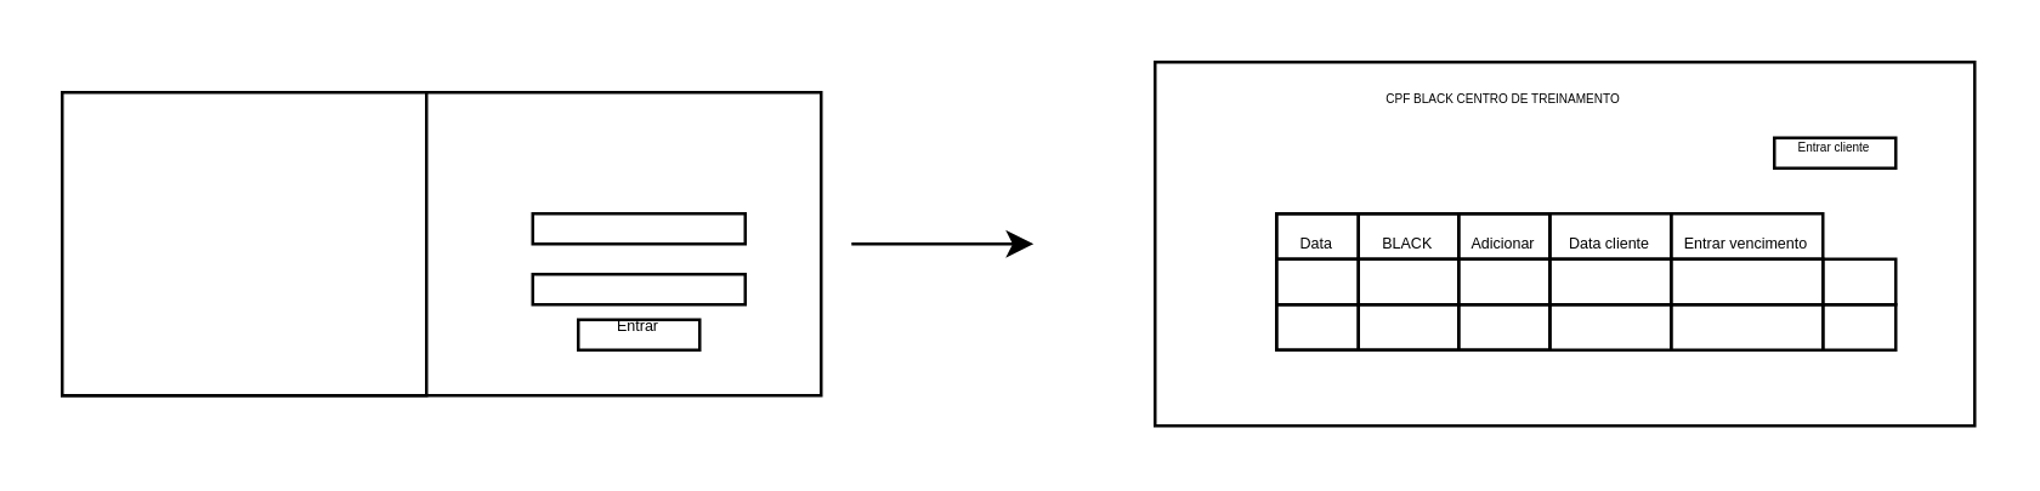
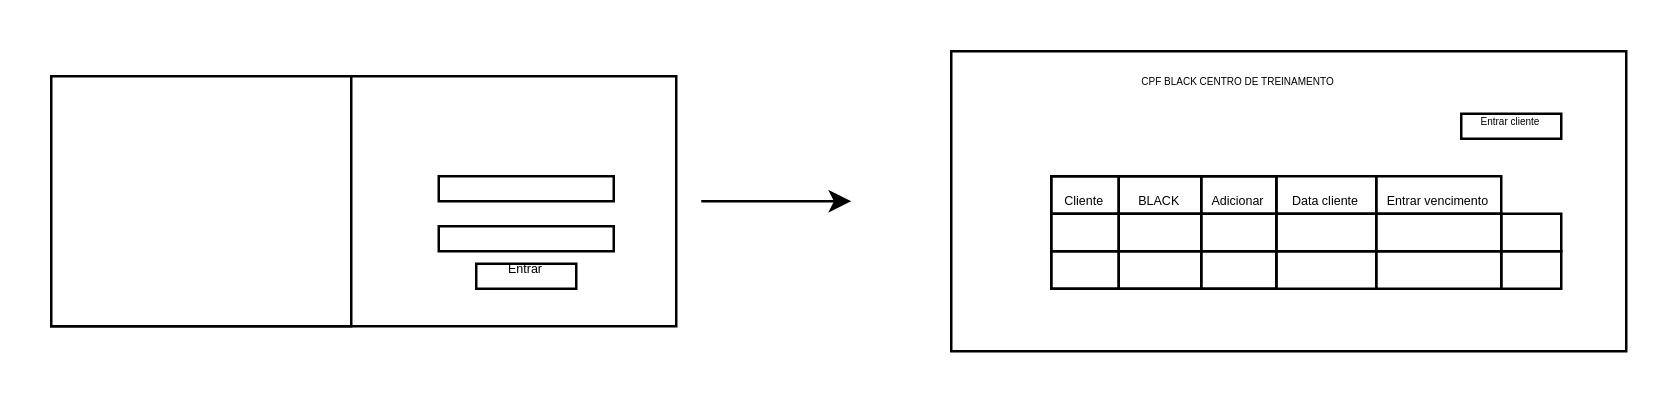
  <mxCell id="0" />
  <mxCell id="1" parent="0" />
  <mxCell id="2" value="" style="rounded=0;whiteSpace=wrap;html=1;" vertex="1" parent="1"><mxGeometry x="20" y="30" width="250" height="100" as="geometry" /></mxCell>
  <mxCell id="3" value="" style="rounded=0;whiteSpace=wrap;html=1;" vertex="1" parent="1"><mxGeometry x="20" y="30" width="120" height="100" as="geometry" /></mxCell>
  <mxCell id="4" value="" style="rounded=0;whiteSpace=wrap;html=1;" vertex="1" parent="1"><mxGeometry x="175" y="70" width="70" height="10" as="geometry" /></mxCell>
  <mxCell id="5" value="" style="rounded=0;whiteSpace=wrap;html=1;" vertex="1" parent="1"><mxGeometry x="175" y="90" width="70" height="10" as="geometry" /></mxCell>
  <mxCell id="6" value="" style="rounded=0;whiteSpace=wrap;html=1;" vertex="1" parent="1"><mxGeometry x="190" y="105" width="40" height="10" as="geometry" /></mxCell>
  <mxCell id="7" value="&lt;font style=&quot;font-size: 5px;&quot;&gt;Entrar&lt;/font&gt;" style="text;html=1;strokeColor=none;fillColor=none;align=center;verticalAlign=middle;whiteSpace=wrap;rounded=0;" vertex="1" parent="1"><mxGeometry x="200" y="100" width="20" height="10" as="geometry" /></mxCell>
  <mxCell id="8" value="" style="rounded=0;whiteSpace=wrap;html=1;" vertex="1" parent="1"><mxGeometry x="380" y="20" width="270" height="120" as="geometry" /></mxCell>
  <mxCell id="9" value="" style="endArrow=classic;html=1;rounded=0;" edge="1" parent="1"><mxGeometry width="50" height="50" relative="1" as="geometry"><mxPoint x="280" y="80" as="sourcePoint" /><mxPoint x="340" y="80" as="targetPoint" /></mxGeometry></mxCell>
  <mxCell id="10" value="" style="rounded=0;whiteSpace=wrap;html=1;" vertex="1" parent="1"><mxGeometry x="584" y="45" width="40" height="10" as="geometry" /></mxCell>
  <mxCell id="11" value="&lt;font style=&quot;font-size: 4px;&quot;&gt;CPF BLACK CENTRO DE TREINAMENTO&lt;/font&gt;" style="text;html=1;strokeColor=none;fillColor=none;align=center;verticalAlign=middle;whiteSpace=wrap;rounded=0;" vertex="1" parent="1"><mxGeometry x="450" y="25" width="90" height="10" as="geometry" /></mxCell>
  <mxCell id="12" value="&lt;font style=&quot;font-size: 4px;&quot;&gt;Entrar cliente&lt;/font&gt;" style="text;html=1;strokeColor=none;fillColor=none;align=center;verticalAlign=middle;whiteSpace=wrap;rounded=0;" vertex="1" parent="1"><mxGeometry x="584" y="45" width="40" as="geometry" /></mxCell>
  <mxCell id="13" value="" style="childLayout=tableLayout;recursiveResize=0;shadow=0;fillColor=none;" vertex="1" parent="1"><mxGeometry x="420" y="70" width="90" height="45" as="geometry" /></mxCell>
  <mxCell id="14" value="" style="shape=tableRow;horizontal=0;startSize=0;swimlaneHead=0;swimlaneBody=0;top=0;left=0;bottom=0;right=0;dropTarget=0;collapsible=0;recursiveResize=0;expand=0;fontStyle=0;fillColor=none;strokeColor=inherit;" vertex="1" parent="13"><mxGeometry width="90" height="15" as="geometry" /></mxCell>
- <mxCell id="15" value="&lt;font style=&quot;font-size: 5px;&quot;&gt;Data&lt;/font&gt;" style="connectable=0;recursiveResize=0;strokeColor=inherit;fillColor=none;align=center;whiteSpace=wrap;html=1;" vertex="1" parent="14"><mxGeometry width="27" height="15" as="geometry"><mxRectangle width="27" height="15" as="alternateBounds" /></mxGeometry></mxCell>
+ <mxCell id="15" value="&lt;font style=&quot;font-size: 5px;&quot;&gt;Cliente&lt;/font&gt;" style="connectable=0;recursiveResize=0;strokeColor=inherit;fillColor=none;align=center;whiteSpace=wrap;html=1;" vertex="1" parent="14"><mxGeometry width="27" height="15" as="geometry"><mxRectangle width="27" height="15" as="alternateBounds" /></mxGeometry></mxCell>
  <mxCell id="16" value="&lt;font style=&quot;font-size: 5px;&quot;&gt;BLACK&lt;/font&gt;" style="connectable=0;recursiveResize=0;strokeColor=inherit;fillColor=none;align=center;whiteSpace=wrap;html=1;" vertex="1" parent="14"><mxGeometry x="27" width="33" height="15" as="geometry"><mxRectangle width="33" height="15" as="alternateBounds" /></mxGeometry></mxCell>
  <mxCell id="17" value="&lt;font style=&quot;font-size: 5px;&quot;&gt;Adicionar&lt;/font&gt;" style="connectable=0;recursiveResize=0;strokeColor=inherit;fillColor=none;align=center;whiteSpace=wrap;html=1;" vertex="1" parent="14"><mxGeometry x="60" width="30" height="15" as="geometry"><mxRectangle width="30" height="15" as="alternateBounds" /></mxGeometry></mxCell>
  <mxCell id="18" style="shape=tableRow;horizontal=0;startSize=0;swimlaneHead=0;swimlaneBody=0;top=0;left=0;bottom=0;right=0;dropTarget=0;collapsible=0;recursiveResize=0;expand=0;fontStyle=0;fillColor=none;strokeColor=inherit;" vertex="1" parent="13"><mxGeometry y="15" width="90" height="15" as="geometry" /></mxCell>
  <mxCell id="19" value="" style="connectable=0;recursiveResize=0;strokeColor=inherit;fillColor=none;align=center;whiteSpace=wrap;html=1;" vertex="1" parent="18"><mxGeometry width="27" height="15" as="geometry"><mxRectangle width="27" height="15" as="alternateBounds" /></mxGeometry></mxCell>
  <mxCell id="20" value="" style="connectable=0;recursiveResize=0;strokeColor=inherit;fillColor=none;align=center;whiteSpace=wrap;html=1;" vertex="1" parent="18"><mxGeometry x="27" width="33" height="15" as="geometry"><mxRectangle width="33" height="15" as="alternateBounds" /></mxGeometry></mxCell>
  <mxCell id="21" value="" style="connectable=0;recursiveResize=0;strokeColor=inherit;fillColor=none;align=center;whiteSpace=wrap;html=1;" vertex="1" parent="18"><mxGeometry x="60" width="30" height="15" as="geometry"><mxRectangle width="30" height="15" as="alternateBounds" /></mxGeometry></mxCell>
  <mxCell id="22" style="shape=tableRow;horizontal=0;startSize=0;swimlaneHead=0;swimlaneBody=0;top=0;left=0;bottom=0;right=0;dropTarget=0;collapsible=0;recursiveResize=0;expand=0;fontStyle=0;fillColor=none;strokeColor=inherit;" vertex="1" parent="13"><mxGeometry y="30" width="90" height="15" as="geometry" /></mxCell>
  <mxCell id="23" value="" style="connectable=0;recursiveResize=0;strokeColor=inherit;fillColor=none;align=center;whiteSpace=wrap;html=1;" vertex="1" parent="22"><mxGeometry width="27" height="15" as="geometry"><mxRectangle width="27" height="15" as="alternateBounds" /></mxGeometry></mxCell>
  <mxCell id="24" value="" style="connectable=0;recursiveResize=0;strokeColor=inherit;fillColor=none;align=center;whiteSpace=wrap;html=1;" vertex="1" parent="22"><mxGeometry x="27" width="33" height="15" as="geometry"><mxRectangle width="33" height="15" as="alternateBounds" /></mxGeometry></mxCell>
  <mxCell id="25" value="" style="connectable=0;recursiveResize=0;strokeColor=inherit;fillColor=none;align=center;whiteSpace=wrap;html=1;" vertex="1" parent="22"><mxGeometry x="60" width="30" height="15" as="geometry"><mxRectangle width="30" height="15" as="alternateBounds" /></mxGeometry></mxCell>
  <mxCell id="26" style="shape=tableRow;horizontal=0;startSize=0;swimlaneHead=0;swimlaneBody=0;top=0;left=0;bottom=0;right=0;dropTarget=0;collapsible=0;recursiveResize=0;expand=0;fontStyle=0;fillColor=none;strokeColor=inherit;" vertex="1" parent="1"><mxGeometry x="530" y="70" width="100" height="15" as="geometry" /></mxCell>
  <mxCell id="27" value="&lt;font style=&quot;font-size: 5px;&quot;&gt;Entrar vencimento&lt;/font&gt;" style="connectable=0;recursiveResize=0;strokeColor=inherit;fillColor=none;align=center;whiteSpace=wrap;html=1;" vertex="1" parent="26"><mxGeometry x="20" width="50" height="15" as="geometry"><mxRectangle width="32" height="15" as="alternateBounds" /></mxGeometry></mxCell>
  <mxCell id="28" value="&lt;font style=&quot;font-size: 5px;&quot;&gt;Data cliente&lt;/font&gt;" style="connectable=0;recursiveResize=0;strokeColor=inherit;fillColor=none;align=center;whiteSpace=wrap;html=1;" vertex="1" parent="1"><mxGeometry x="510" y="70" width="40" height="15" as="geometry"><mxRectangle width="34" height="15" as="alternateBounds" /></mxGeometry></mxCell>
  <mxCell id="29" style="shape=tableRow;horizontal=0;startSize=0;swimlaneHead=0;swimlaneBody=0;top=0;left=0;bottom=0;right=0;dropTarget=0;collapsible=0;recursiveResize=0;expand=0;fontStyle=0;fillColor=none;strokeColor=inherit;" vertex="1" parent="1"><mxGeometry x="460" y="120" width="90" height="15" as="geometry" /></mxCell>
  <mxCell id="30" value="" style="connectable=0;recursiveResize=0;strokeColor=inherit;fillColor=none;align=center;whiteSpace=wrap;html=1;" vertex="1" parent="1"><mxGeometry x="510" y="85" width="40" height="15" as="geometry"><mxRectangle width="34" height="15" as="alternateBounds" /></mxGeometry></mxCell>
  <mxCell id="31" value="" style="connectable=0;recursiveResize=0;strokeColor=inherit;fillColor=none;align=center;whiteSpace=wrap;html=1;" vertex="1" parent="1"><mxGeometry x="510" y="100" width="40" height="15" as="geometry"><mxRectangle width="34" height="15" as="alternateBounds" /></mxGeometry></mxCell>
  <mxCell id="32" value="" style="connectable=0;recursiveResize=0;strokeColor=inherit;fillColor=none;align=center;whiteSpace=wrap;html=1;" vertex="1" parent="1"><mxGeometry x="550" y="85" width="50" height="15" as="geometry"><mxRectangle width="32" height="15" as="alternateBounds" /></mxGeometry></mxCell>
  <mxCell id="33" value="" style="connectable=0;recursiveResize=0;strokeColor=inherit;fillColor=none;align=center;whiteSpace=wrap;html=1;" vertex="1" parent="1"><mxGeometry x="550" y="100" width="50" height="15" as="geometry"><mxRectangle width="32" height="15" as="alternateBounds" /></mxGeometry></mxCell>
  <mxCell id="34" value="" style="connectable=0;recursiveResize=0;strokeColor=inherit;fillColor=none;align=center;whiteSpace=wrap;html=1;" vertex="1" parent="1"><mxGeometry x="600" y="85" width="24" height="15" as="geometry"><mxRectangle width="34" height="15" as="alternateBounds" /></mxGeometry></mxCell>
  <mxCell id="35" value="" style="connectable=0;recursiveResize=0;strokeColor=inherit;fillColor=none;align=center;whiteSpace=wrap;html=1;" vertex="1" parent="1"><mxGeometry x="600" y="100" width="24" height="15" as="geometry"><mxRectangle width="34" height="15" as="alternateBounds" /></mxGeometry></mxCell>
